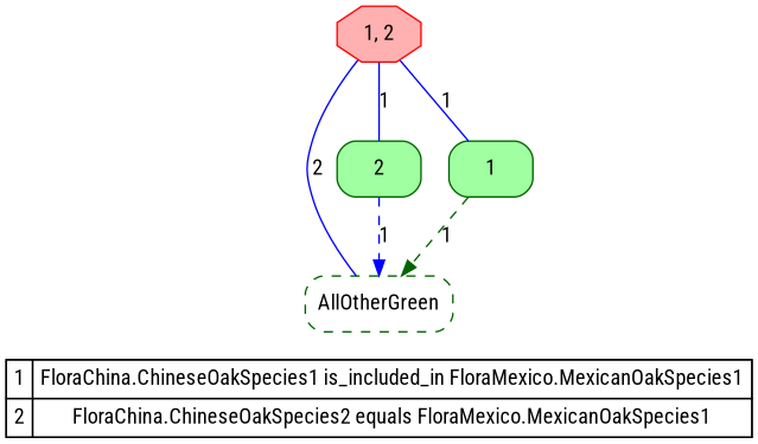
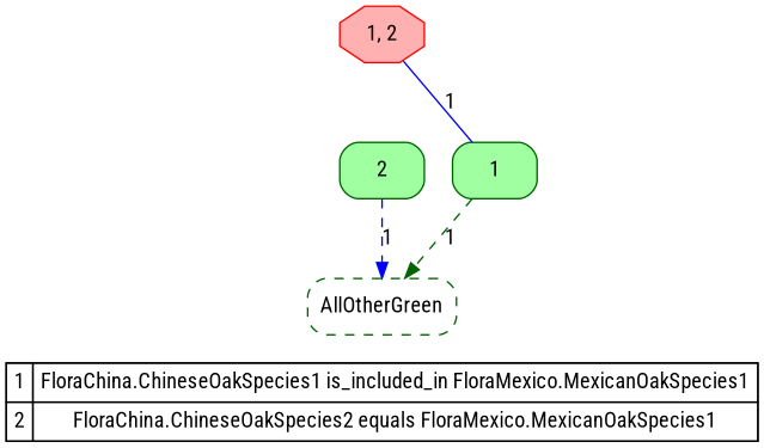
  digraph {
    fontname="Roboto Condensed"
    rankdir=TB
    node [fillcolor="#A0FFA0" fontname="Roboto Condensed" shape=box color="#006400" style="rounded,filled"]
    edge [color=blue fontname="Roboto Condensed" arrowhead=none]
    n1 [fillcolor=white label=<   <TABLE BORDER="0" CELLBORDER="1" CELLSPACING="0" CELLPADDING="4">  <TR>   <TD>1</TD>   <TD>FloraChina.ChineseOakSpecies1 is_included_in FloraMexico.MexicanOakSpecies1</TD>   </TR>  <TR>   <TD>2</TD>   <TD>FloraChina.ChineseOakSpecies2 equals FloraMexico.MexicanOakSpecies1</TD>   </TR>  </TABLE>   > margin=0 color="" style=""]
    AllOtherGreen [style="rounded,dashed" fillcolor=""]
    2
    1
    "1, 2" [color="#FF0000" fillcolor="#FFB0B0" shape=octagon style=filled]
    subgraph sub_1 {
      rank=sink
      n1
    }
    2 -> AllOtherGreen [label=1 style=dashed arrowhead=""]
    1 -> AllOtherGreen [color="#006400" label=1 style=dashed arrowhead=""]
-   "1, 2" -> AllOtherGreen [label=2]
-   "1, 2" -> 2 [label=1]
    "1, 2" -> 1 [label=1]
  }
